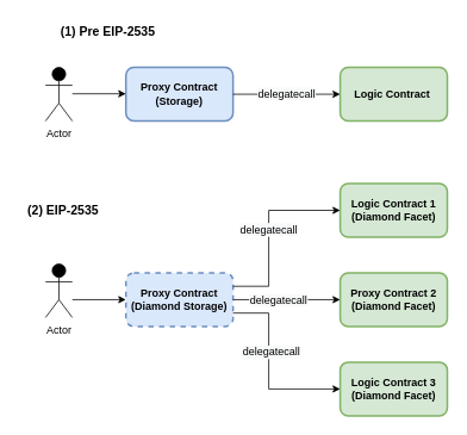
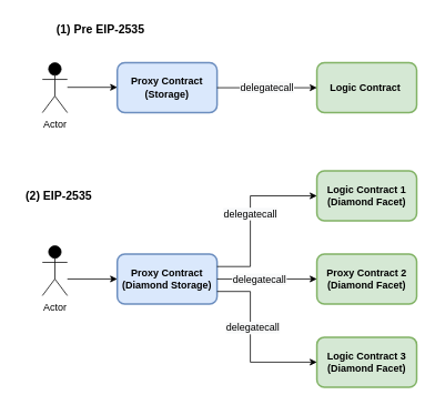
  <mxCell id="0" />
  <mxCell id="1" parent="0" />
  <mxCell id="2" value="Actor" style="shape=umlActor;verticalLabelPosition=bottom;verticalAlign=top;html=1;outlineConnect=0;fillColor=#000000;" vertex="1" parent="1"><mxGeometry x="50" y="295" width="30" height="60" as="geometry" /></mxCell>
- <mxCell id="3" value="&lt;b&gt;Proxy Contract&lt;br&gt;(Diamond Storage)&lt;/b&gt;" style="rounded=1;whiteSpace=wrap;html=1;fillColor=#dae8fc;strokeColor=#6c8ebf;strokeWidth=2;dashed=1;" vertex="1" parent="1"><mxGeometry x="140" y="305" width="120" height="60" as="geometry" /></mxCell>
+ <mxCell id="3" value="&lt;b&gt;Proxy Contract&lt;br&gt;(Diamond Storage)&lt;/b&gt;" style="rounded=1;whiteSpace=wrap;html=1;fillColor=#dae8fc;strokeColor=#6c8ebf;strokeWidth=2;" vertex="1" parent="1"><mxGeometry x="140" y="305" width="120" height="60" as="geometry" /></mxCell>
  <mxCell id="4" value="&lt;b&gt;Logic Contract 1&lt;br&gt;(Diamond Facet)&lt;/b&gt;" style="rounded=1;whiteSpace=wrap;html=1;fillColor=#d5e8d4;strokeColor=#82b366;strokeWidth=2;" vertex="1" parent="1"><mxGeometry x="380" y="205" width="120" height="60" as="geometry" /></mxCell>
  <mxCell id="5" value="&lt;b&gt;Proxy Contract 2&lt;br&gt;(Diamond Facet)&lt;/b&gt;" style="rounded=1;whiteSpace=wrap;html=1;fillColor=#d5e8d4;strokeColor=#82b366;strokeWidth=2;" vertex="1" parent="1"><mxGeometry x="380" y="305" width="120" height="60" as="geometry" /></mxCell>
  <mxCell id="6" value="&lt;b&gt;Logic Contract 3&lt;br&gt;(Diamond Facet)&lt;/b&gt;" style="rounded=1;whiteSpace=wrap;html=1;fillColor=#d5e8d4;strokeColor=#82b366;strokeWidth=2;" vertex="1" parent="1"><mxGeometry x="380" y="405" width="120" height="60" as="geometry" /></mxCell>
  <mxCell id="7" value="&lt;span style=&quot;font-size: 12px; background-color: rgb(248, 249, 250);&quot;&gt;delegatecall&lt;/span&gt;" style="endArrow=classic;html=1;rounded=0;fontColor=#000000;exitX=1;exitY=0.25;exitDx=0;exitDy=0;entryX=0;entryY=0.5;entryDx=0;entryDy=0;" edge="1" parent="1" source="3" target="4"><mxGeometry width="50" height="50" relative="1" as="geometry"><mxPoint x="300" y="315" as="sourcePoint" /><mxPoint x="350" y="265" as="targetPoint" /><Array as="points"><mxPoint x="300" y="320" /><mxPoint x="300" y="235" /></Array></mxGeometry></mxCell>
  <mxCell id="8" value="" style="endArrow=classic;html=1;rounded=0;fontColor=#000000;exitX=1;exitY=0.5;exitDx=0;exitDy=0;entryX=0;entryY=0.5;entryDx=0;entryDy=0;" edge="1" parent="1" source="3" target="5"><mxGeometry width="50" height="50" relative="1" as="geometry"><mxPoint x="290" y="395" as="sourcePoint" /><mxPoint x="340" y="345" as="targetPoint" /></mxGeometry></mxCell>
  <mxCell id="9" value="&lt;span style=&quot;font-size: 12px; background-color: rgb(248, 249, 250);&quot;&gt;delegatecall&lt;/span&gt;" style="edgeLabel;html=1;align=center;verticalAlign=middle;resizable=0;points=[];fontColor=#000000;" vertex="1" connectable="0" parent="8"><mxGeometry x="-0.167" y="1" relative="1" as="geometry"><mxPoint y="1" as="offset" /></mxGeometry></mxCell>
  <mxCell id="10" value="" style="endArrow=classic;html=1;rounded=0;fontColor=#000000;exitX=1;exitY=0.75;exitDx=0;exitDy=0;entryX=0;entryY=0.5;entryDx=0;entryDy=0;" edge="1" parent="1" source="3" target="6"><mxGeometry width="50" height="50" relative="1" as="geometry"><mxPoint x="300" y="445" as="sourcePoint" /><mxPoint x="350" y="395" as="targetPoint" /><Array as="points"><mxPoint x="300" y="350" /><mxPoint x="300" y="435" /></Array></mxGeometry></mxCell>
  <mxCell id="11" value="&lt;span style=&quot;font-size: 12px; background-color: rgb(248, 249, 250);&quot;&gt;delegatecall&lt;/span&gt;" style="edgeLabel;html=1;align=center;verticalAlign=middle;resizable=0;points=[];fontColor=#000000;" vertex="1" connectable="0" parent="10"><mxGeometry x="-0.19" y="2" relative="1" as="geometry"><mxPoint as="offset" /></mxGeometry></mxCell>
  <mxCell id="12" value="" style="endArrow=classic;html=1;rounded=0;fontColor=#000000;entryX=0;entryY=0.5;entryDx=0;entryDy=0;" edge="1" parent="1" target="3"><mxGeometry width="50" height="50" relative="1" as="geometry"><mxPoint x="80" y="335" as="sourcePoint" /><mxPoint x="140" y="435" as="targetPoint" /></mxGeometry></mxCell>
  <mxCell id="13" value="&lt;b&gt;Proxy Contract&lt;br&gt;(Storage)&lt;/b&gt;" style="rounded=1;whiteSpace=wrap;html=1;fillColor=#dae8fc;strokeColor=#6c8ebf;strokeWidth=2;" vertex="1" parent="1"><mxGeometry x="140" y="75" width="120" height="60" as="geometry" /></mxCell>
  <mxCell id="14" value="Actor" style="shape=umlActor;verticalLabelPosition=bottom;verticalAlign=top;html=1;outlineConnect=0;fillColor=#000000;" vertex="1" parent="1"><mxGeometry x="50" y="75" width="30" height="60" as="geometry" /></mxCell>
  <mxCell id="15" value="" style="endArrow=classic;html=1;rounded=0;fontColor=#000000;entryX=0;entryY=0.5;entryDx=0;entryDy=0;" edge="1" parent="1"><mxGeometry width="50" height="50" relative="1" as="geometry"><mxPoint x="80" y="104.5" as="sourcePoint" /><mxPoint x="140" y="104.5" as="targetPoint" /></mxGeometry></mxCell>
  <mxCell id="16" value="&lt;b&gt;Logic Contract&amp;nbsp;&lt;/b&gt;" style="rounded=1;whiteSpace=wrap;html=1;fillColor=#d5e8d4;strokeColor=#82b366;strokeWidth=2;" vertex="1" parent="1"><mxGeometry x="380" y="75" width="120" height="60" as="geometry" /></mxCell>
  <mxCell id="17" value="&lt;b&gt;&lt;font style=&quot;font-size: 14px;&quot;&gt;(1) Pre EIP-2535&lt;/font&gt;&lt;/b&gt;" style="text;html=1;strokeColor=none;fillColor=none;align=center;verticalAlign=middle;whiteSpace=wrap;rounded=0;strokeWidth=2;fontColor=#000000;" vertex="1" parent="1"><mxGeometry x="65" y="20" width="110" height="30" as="geometry" /></mxCell>
  <mxCell id="18" value="" style="endArrow=classic;html=1;rounded=0;fontColor=#000000;exitX=1;exitY=0.5;exitDx=0;exitDy=0;entryX=0;entryY=0.5;entryDx=0;entryDy=0;" edge="1" parent="1" source="13" target="16"><mxGeometry width="50" height="50" relative="1" as="geometry"><mxPoint x="310" y="175" as="sourcePoint" /><mxPoint x="360" as="targetPoint" y="125" /></mxGeometry></mxCell>
  <mxCell id="19" value="&lt;span style=&quot;font-size: 12px; background-color: rgb(248, 249, 250);&quot;&gt;delegatecall&lt;/span&gt;" style="edgeLabel;html=1;align=center;verticalAlign=middle;resizable=0;points=[];fontColor=#000000;" vertex="1" connectable="0" parent="18"><mxGeometry x="-0.017" y="2" relative="1" as="geometry"><mxPoint y="1" as="offset" /></mxGeometry></mxCell>
  <mxCell id="20" value="&lt;b&gt;&lt;font style=&quot;font-size: 14px;&quot;&gt;(2) EIP-2535&lt;/font&gt;&lt;/b&gt;" style="text;html=1;strokeColor=none;fillColor=none;align=center;verticalAlign=middle;whiteSpace=wrap;rounded=0;strokeWidth=2;fontColor=#000000;" vertex="1" parent="1"><mxGeometry x="20" y="220" width="100" height="30" as="geometry" /></mxCell>
